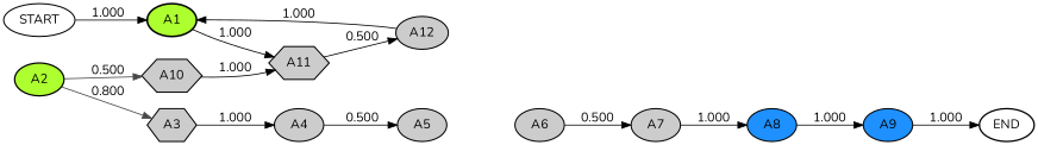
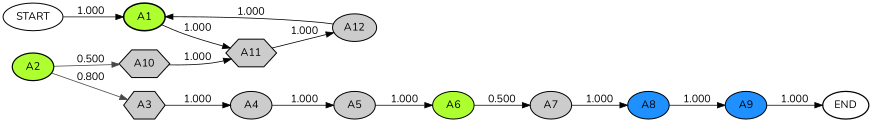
  digraph {
    fontname=Nunito
    rankdir=LR
    node [color=black fillcolor="#cccccc" fontcolor=black fontname=Nunito penwidth=1.287541370108909 shape=ellipse style=filled]
    edge [color="#000000" fontcolor=black fontname=Nunito weight=1.0]
    START [fillcolor="#ffffff"]
    A1 [fillcolor="#adff2f" penwidth=1.947076861610627]
    A11 [shape=hexagon]
    A2 [fillcolor="#adff2f" penwidth=1.5576614892885017]
    A3 [shape=hexagon]
    A10 [shape=hexagon]
    A4
    A5
-   A6
+   A6 [fillcolor="#adff2f"]
    A7
    A8 [fillcolor="#1e90ff"]
    A9 [fillcolor="#1e90ff"]
    END [fillcolor="#ffffff" penwidth=1.6094267126361361]
    A12
    START -> A1 [label=1.000]
    A1 -> A11 [label=1.000]
-   A11 -> A12 [label=0.500]
+   A11 -> A12 [label=1.000]
    A2 -> A3 [color="#484848" label=0.800 weight=0.8615542876084232]
    A2 -> A10 [color="#484848" label=0.500 weight=0.13844571239157683]
    A3 -> A4 [label=1.000]
    A10 -> A11 [label=1.000]
-   A4 -> A5 [label=0.500]
+   A4 -> A5 [label=1.000]
+   A5 -> A6 [label=1.000]
    A6 -> A7 [label=0.500]
    A7 -> A8 [label=1.000]
    A8 -> A9 [label=1.000]
    A9 -> END [label=1.000]
    A12 -> A1 [label=1.000]
  }
